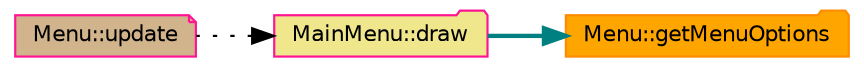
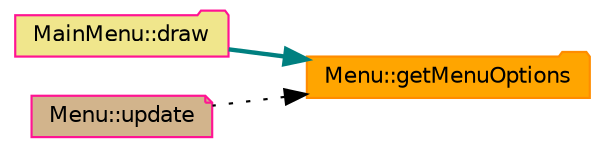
  digraph {
    rankdir=RL
    node [color=deeppink fontname=Helvetica fontsize=10 shape=folder style=filled]
    edge [dir=back fontname=Helvetica fontsize=10 labelfontname=Helvetica labelfontsize=10]
    n1 [color=darkorange fillcolor=orange fontcolor=black height=0.2 label="Menu::getMenuOptions" width=0.4]
    n2 [fillcolor=khaki height=0.2 label="MainMenu::draw" width=0.4]
    n3 [fillcolor=tan height=0.2 label="Menu::update" shape=note width=0.4]
    n1 -> n2 [color=teal style=bold]
-   n2 -> n3 [color=black style=dotted]
+   n1 -> n3 [color=black style=dotted]
  }
